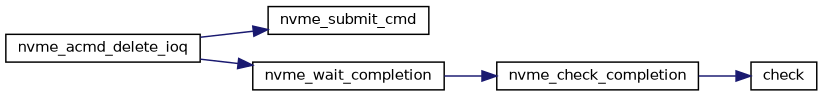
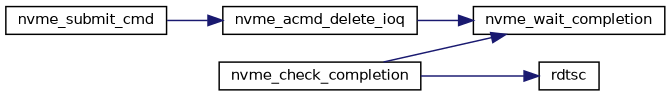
  digraph {
    rankdir=LR
    node [color=black fillcolor=white fontname=Helvetica fontsize=10 shape=record style=filled]
    edge [color=midnightblue fontname=Helvetica fontsize=10 labelfontname=Helvetica labelfontsize=10 style=solid]
    n1 [height=0.2 label=nvme_acmd_delete_ioq width=0.4]
    n2 [height=0.2 label=nvme_submit_cmd width=0.4]
    n3 [height=0.2 label=nvme_wait_completion width=0.4]
    n4 [height=0.2 label=nvme_check_completion width=0.4]
-   n5 [height=0.2 label=check width=0.4]
-   n1 -> n2
+   n5 [height=0.2 label=rdtsc width=0.4]
+   n2 -> n1
    n1 -> n3
-   n3 -> n4
+   n4 -> n3
    n4 -> n5
  }
